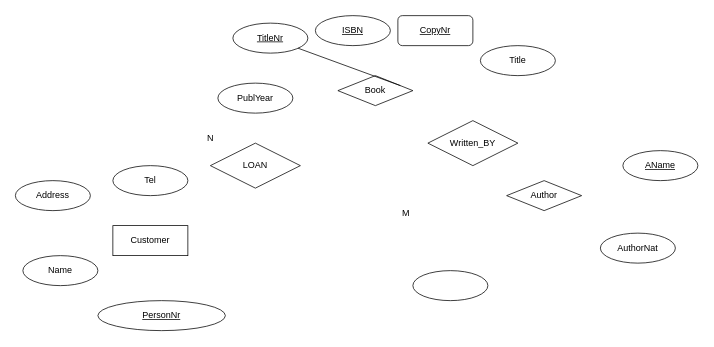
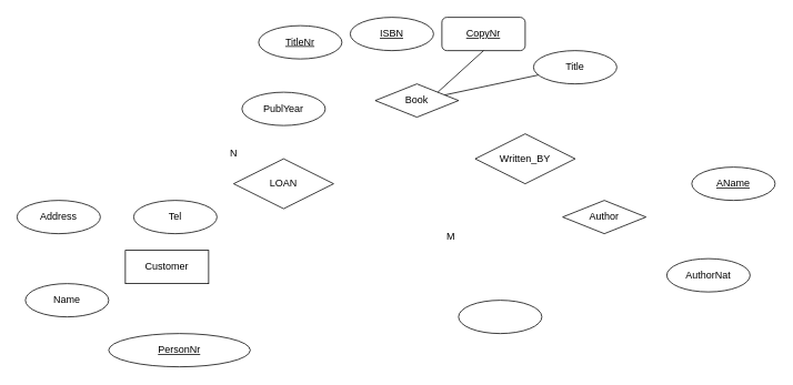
  <mxCell id="0" />
  <mxCell id="1" parent="0" />
  <mxCell id="2" value="Book" style="rhombus;whiteSpace=wrap;html=1;align=center;" vertex="1" parent="1"><mxGeometry x="450" y="100" width="100" height="40" as="geometry" /></mxCell>
  <mxCell id="3" value="TitleNr" style="ellipse;whiteSpace=wrap;html=1;align=center;fontStyle=4;" vertex="1" parent="1"><mxGeometry x="310" y="30" width="100" height="40" as="geometry" /></mxCell>
  <mxCell id="4" value="ISBN" style="ellipse;whiteSpace=wrap;html=1;align=center;fontStyle=4;" vertex="1" parent="1"><mxGeometry x="420" y="20" width="100" height="40" as="geometry" /></mxCell>
  <mxCell id="5" value="CopyNr" style="whiteSpace=wrap;html=1;align=center;fontStyle=4;rounded=1;" vertex="1" parent="1"><mxGeometry x="530" y="20" width="100" height="40" as="geometry" /></mxCell>
  <mxCell id="6" value="PublYear" style="ellipse;whiteSpace=wrap;html=1;align=center;" vertex="1" parent="1"><mxGeometry x="290" y="110" width="100" height="40" as="geometry" /></mxCell>
  <mxCell id="7" value="" style="ellipse;whiteSpace=wrap;html=1;align=center;" vertex="1" parent="1"><mxGeometry x="550" y="360" width="100" height="40" as="geometry" /></mxCell>
  <mxCell id="8" value="Title" style="ellipse;whiteSpace=wrap;html=1;align=center;" vertex="1" parent="1"><mxGeometry x="640" y="60" width="100" height="40" as="geometry" /></mxCell>
  <mxCell id="9" value="AuthorNat" style="ellipse;whiteSpace=wrap;html=1;align=center;" vertex="1" parent="1"><mxGeometry x="800" y="310" width="100" height="40" as="geometry" /></mxCell>
  <mxCell id="10" value="AName" style="ellipse;whiteSpace=wrap;html=1;align=center;fontStyle=4;" vertex="1" parent="1"><mxGeometry x="830" y="200" width="100" height="40" as="geometry" /></mxCell>
- <mxCell id="11" value="" style="endArrow=none;html=1;rounded=0;exitX=1;exitY=0.25;exitDx=0;exitDy=0;" edge="1" parent="1" source="2" target="3"><mxGeometry relative="1" as="geometry"><mxPoint x="595" y="240" as="sourcePoint" /><mxPoint x="755" y="240" as="targetPoint" /></mxGeometry></mxCell>
+ <mxCell id="11" value="" style="endArrow=none;html=1;rounded=0;exitX=1;exitY=0.25;exitDx=0;exitDy=0;" edge="1" parent="1" source="2" target="8"><mxGeometry relative="1" as="geometry"><mxPoint x="595" y="240" as="sourcePoint" /><mxPoint x="755" y="240" as="targetPoint" /></mxGeometry></mxCell>
+ <mxCell id="12" value="" style="endArrow=none;html=1;rounded=0;entryX=0.5;entryY=1;entryDx=0;entryDy=0;exitX=1;exitY=0;exitDx=0;exitDy=0;" edge="1" parent="1" source="2" target="5"><mxGeometry relative="1" as="geometry"><mxPoint x="690" y="200" as="sourcePoint" /><mxPoint x="850" y="200" as="targetPoint" /></mxGeometry></mxCell>
  <mxCell id="13" value="Author" style="rhombus;whiteSpace=wrap;html=1;align=center;" vertex="1" parent="1"><mxGeometry x="675" y="240" width="100" height="40" as="geometry" /></mxCell>
  <mxCell id="14" value="Customer" style="whiteSpace=wrap;html=1;align=center;" vertex="1" parent="1"><mxGeometry x="150" y="300" width="100" height="40" as="geometry" /></mxCell>
  <mxCell id="15" value="PersonNr" style="ellipse;whiteSpace=wrap;html=1;align=center;fontStyle=4;" vertex="1" parent="1"><mxGeometry x="130" y="400" width="170" height="40" as="geometry" /></mxCell>
  <mxCell id="16" value="Name" style="ellipse;whiteSpace=wrap;html=1;align=center;" vertex="1" parent="1"><mxGeometry x="30" y="340" width="100" height="40" as="geometry" /></mxCell>
  <mxCell id="17" value="Address" style="ellipse;whiteSpace=wrap;html=1;align=center;" vertex="1" parent="1"><mxGeometry x="20" y="240" width="100" height="40" as="geometry" /></mxCell>
- <mxCell id="18" value="Tel" style="ellipse;whiteSpace=wrap;html=1;align=center;" vertex="1" parent="1"><mxGeometry x="150" y="220" width="100" height="40" as="geometry" /></mxCell>
+ <mxCell id="18" value="Tel" style="ellipse;whiteSpace=wrap;html=1;align=center;" vertex="1" parent="1"><mxGeometry x="160" y="240" width="100" height="40" as="geometry" /></mxCell>
  <mxCell id="19" value="LOAN" style="shape=rhombus;perimeter=rhombusPerimeter;whiteSpace=wrap;html=1;align=center;" vertex="1" parent="1"><mxGeometry x="280" y="190" width="120" height="60" as="geometry" /></mxCell>
  <mxCell id="20" value="Written_BY" style="shape=rhombus;perimeter=rhombusPerimeter;whiteSpace=wrap;html=1;align=center;" vertex="1" parent="1"><mxGeometry x="570" y="160" width="120" height="60" as="geometry" /></mxCell>
  <mxCell id="21" value="N" style="text;strokeColor=none;fillColor=none;spacingLeft=4;spacingRight=4;overflow=hidden;rotatable=0;points=[[0,0.5],[1,0.5]];portConstraint=eastwest;fontSize=12;" vertex="1" parent="1"><mxGeometry x="270" y="170" width="40" height="30" as="geometry" /></mxCell>
  <mxCell id="22" value="M" style="text;strokeColor=none;fillColor=none;spacingLeft=4;spacingRight=4;overflow=hidden;rotatable=0;points=[[0,0.5],[1,0.5]];portConstraint=eastwest;fontSize=12;" vertex="1" parent="1"><mxGeometry x="530" y="270" width="40" height="30" as="geometry" /></mxCell>
